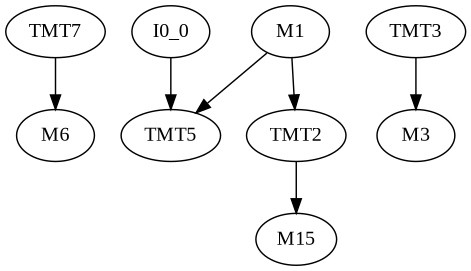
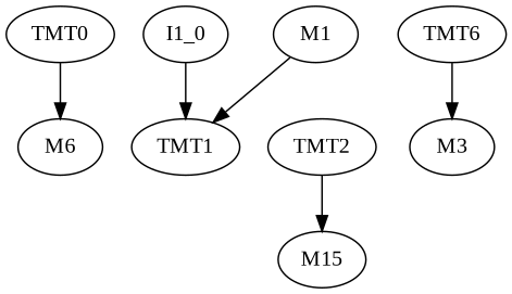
  digraph {
    fontname="Liberation Serif"
    node [fontname="Liberation Serif"]
    edge [fontname="Liberation Serif"]
    n1 [label=M6]
-   TMT0 [label=TMT7]
-   I0_0
-   TMT1 [label=TMT5]
+   TMT0
+   I0_0 [label=I1_0]
+   TMT1
    M1
    TMT2
    n7 [label=M15]
-   TMT3
+   TMT3 [label=TMT6]
    M3
    TMT0 -> n1
    I0_0 -> TMT1
    M1 -> TMT1
-   M1 -> TMT2
    TMT2 -> n7
    TMT3 -> M3
  }
